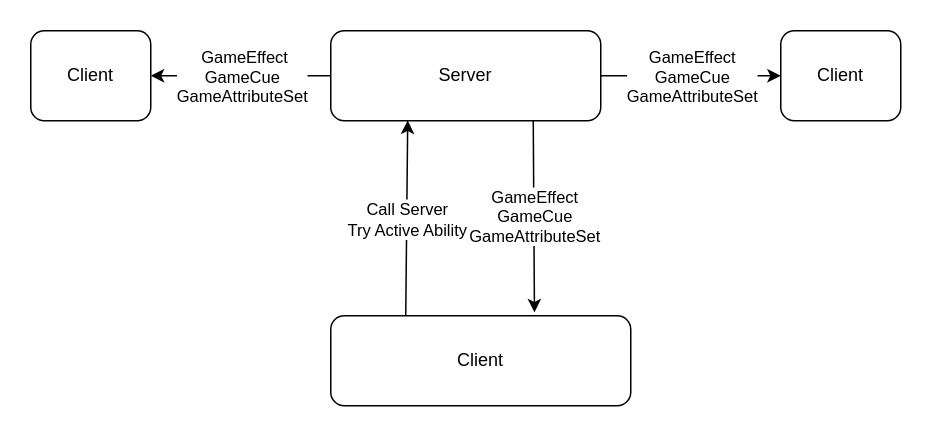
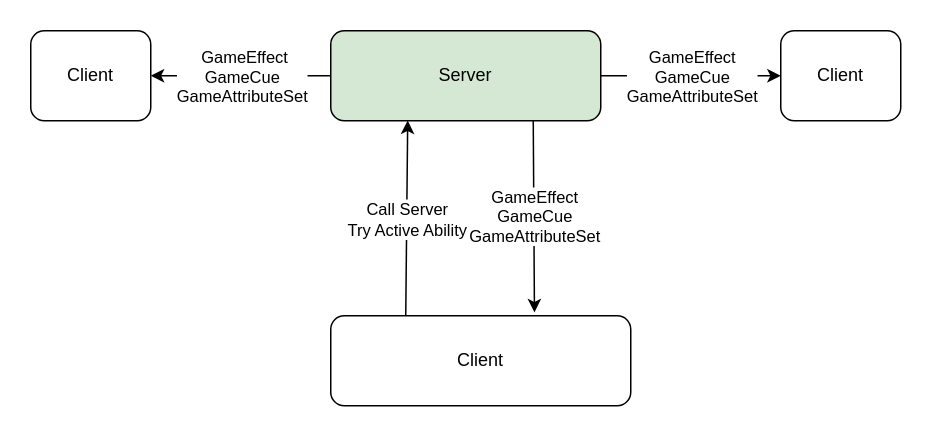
  <mxCell id="0" />
  <mxCell id="1" parent="0" />
- <mxCell id="2" value="Server" style="rounded=1;whiteSpace=wrap;html=1;" parent="1" vertex="1"><mxGeometry x="220" y="20" width="180" height="60" as="geometry" /></mxCell>
+ <mxCell id="2" value="Server" style="rounded=1;whiteSpace=wrap;html=1;fillColor=#d5e8d4;" parent="1" vertex="1"><mxGeometry x="220" y="20" width="180" height="60" as="geometry" /></mxCell>
  <mxCell id="3" value="Client" style="rounded=1;whiteSpace=wrap;html=1;" parent="1" vertex="1"><mxGeometry x="220" y="210" width="200" height="60" as="geometry" /></mxCell>
  <mxCell id="4" value="Client" style="rounded=1;whiteSpace=wrap;html=1;" parent="1" vertex="1"><mxGeometry x="20" y="20" width="80" height="60" as="geometry" /></mxCell>
  <mxCell id="5" value="Client" style="rounded=1;whiteSpace=wrap;html=1;" parent="1" vertex="1"><mxGeometry x="520" y="20" width="80" height="60" as="geometry" /></mxCell>
  <mxCell id="6" value="" style="endArrow=classic;html=1;rounded=0;entryX=0.285;entryY=0.997;entryDx=0;entryDy=0;exitX=0.25;exitY=0;exitDx=0;exitDy=0;entryPerimeter=0;" parent="1" source="3" target="2" edge="1"><mxGeometry relative="1" as="geometry"><mxPoint x="190" y="180" as="sourcePoint" /><mxPoint x="350" y="180" as="targetPoint" /></mxGeometry></mxCell>
  <mxCell id="7" value="Call Server&lt;br&gt;Try Active Ability" style="edgeLabel;resizable=0;html=1;align=center;verticalAlign=middle;" parent="6" connectable="0" vertex="1"><mxGeometry relative="1" as="geometry" /></mxCell>
  <mxCell id="8" value="" style="endArrow=classic;html=1;rounded=0;entryX=0.679;entryY=-0.037;entryDx=0;entryDy=0;exitX=0.75;exitY=1;exitDx=0;exitDy=0;entryPerimeter=0;" parent="1" source="2" target="3" edge="1"><mxGeometry relative="1" as="geometry"><mxPoint x="283.5" y="220" as="sourcePoint" /><mxPoint x="290" y="90" as="targetPoint" /></mxGeometry></mxCell>
  <mxCell id="9" value="GameEffect&lt;br&gt;GameCue&lt;br&gt;GameAttributeSet" style="edgeLabel;resizable=0;html=1;align=center;verticalAlign=middle;" parent="8" connectable="0" vertex="1"><mxGeometry relative="1" as="geometry" /></mxCell>
  <mxCell id="10" value="" style="endArrow=classic;html=1;rounded=0;entryX=1;entryY=0.5;entryDx=0;entryDy=0;exitX=0;exitY=0.5;exitDx=0;exitDy=0;" parent="1" source="2" target="4" edge="1"><mxGeometry relative="1" as="geometry"><mxPoint x="365" y="90" as="sourcePoint" /><mxPoint x="365.8" y="217.78" as="targetPoint" /></mxGeometry></mxCell>
  <mxCell id="11" value="&amp;nbsp;GameEffect&lt;br&gt;GameCue&lt;br&gt;GameAttributeSet" style="edgeLabel;resizable=0;html=1;align=center;verticalAlign=middle;" parent="10" connectable="0" vertex="1"><mxGeometry relative="1" as="geometry" /></mxCell>
  <mxCell id="12" value="" style="endArrow=classic;html=1;rounded=0;entryX=0;entryY=0.5;entryDx=0;entryDy=0;exitX=1;exitY=0.5;exitDx=0;exitDy=0;" parent="1" source="2" target="5" edge="1"><mxGeometry relative="1" as="geometry"><mxPoint x="230" y="60" as="sourcePoint" /><mxPoint x="120" y="60" as="targetPoint" /></mxGeometry></mxCell>
  <mxCell id="13" value="GameEffect&lt;br&gt;GameCue&lt;br&gt;GameAttributeSet" style="edgeLabel;resizable=0;html=1;align=center;verticalAlign=middle;" parent="12" connectable="0" vertex="1"><mxGeometry relative="1" as="geometry" /></mxCell>
